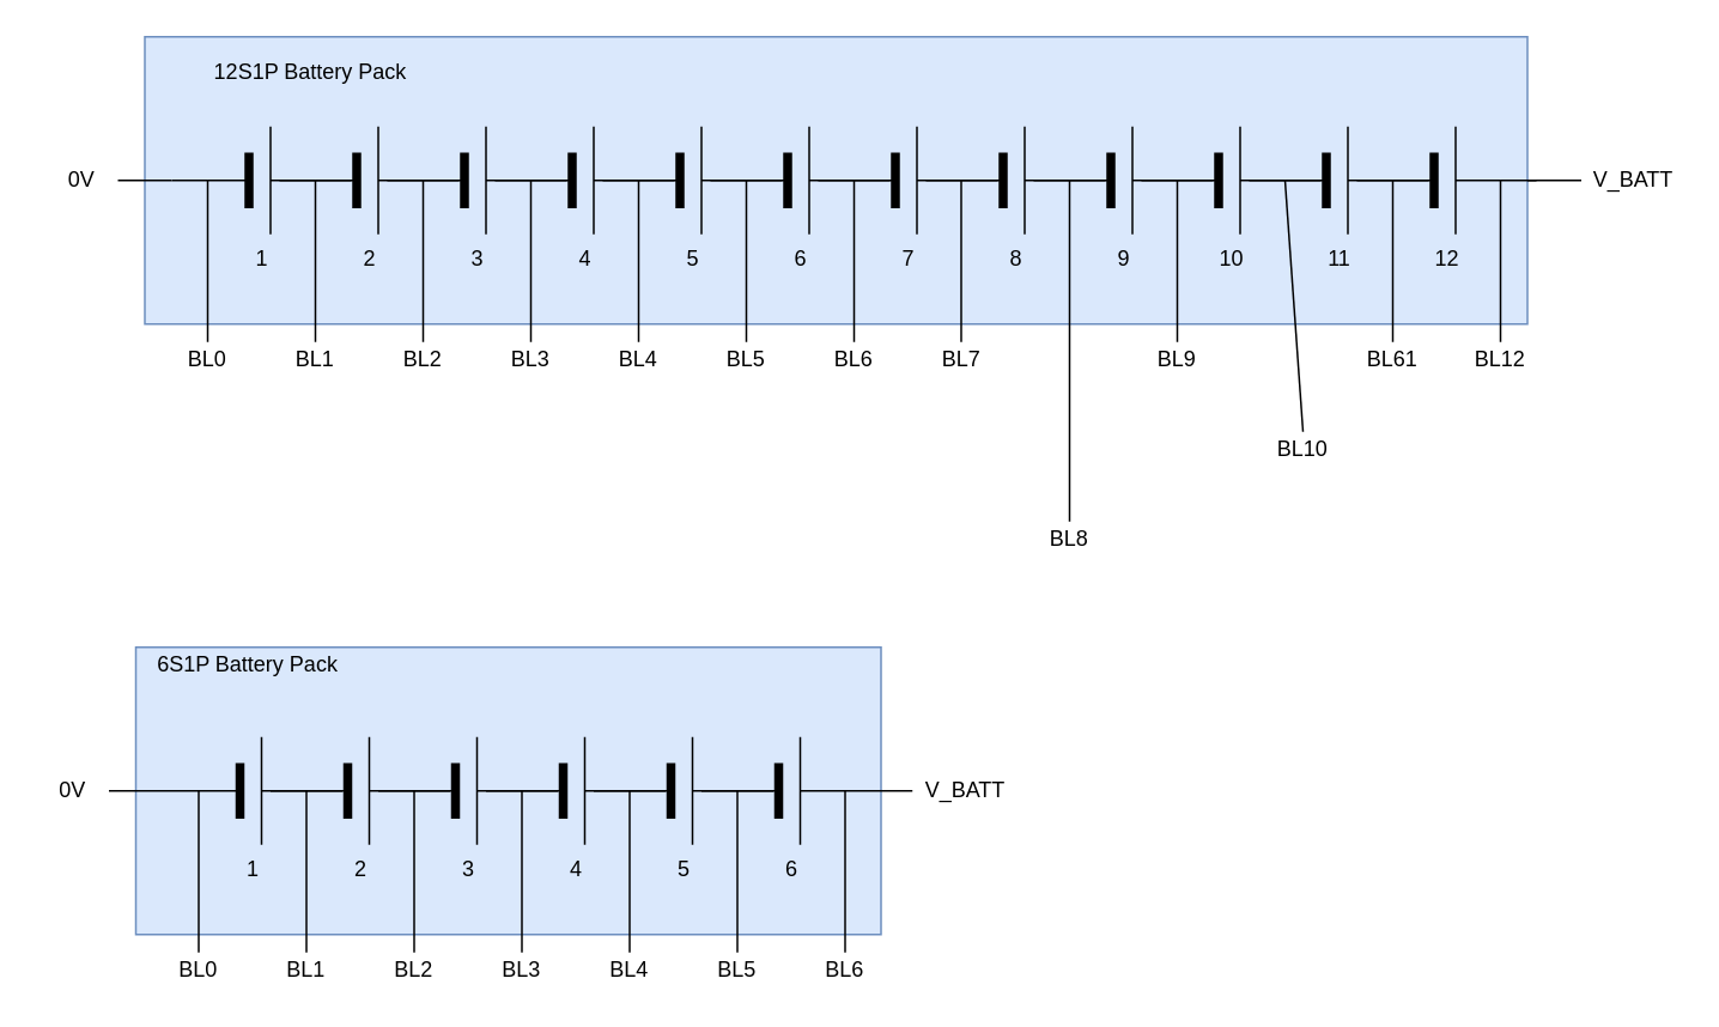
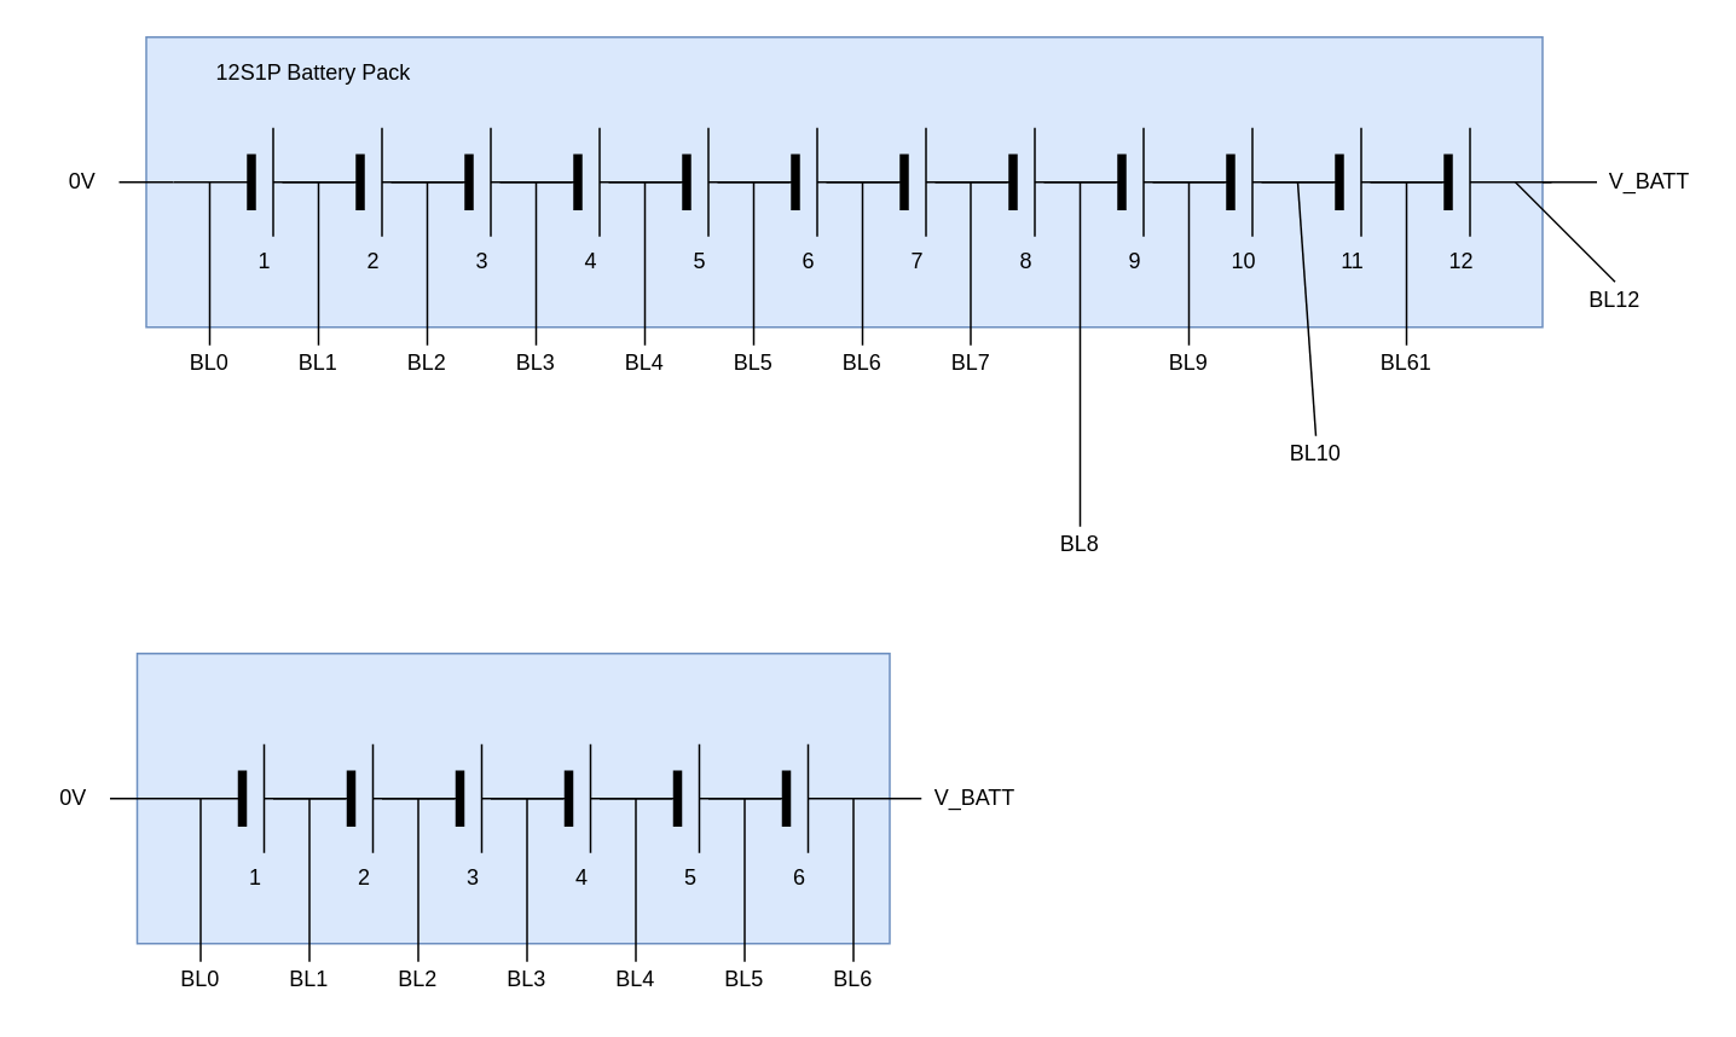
  <mxCell id="0" />
  <mxCell id="1" parent="0" />
  <mxCell id="2" value="" style="rounded=0;whiteSpace=wrap;html=1;fillColor=#dae8fc;strokeColor=#6c8ebf;" parent="1" vertex="1"><mxGeometry x="80" y="20" width="770" height="160" as="geometry" /></mxCell>
  <mxCell id="3" value="1" style="verticalLabelPosition=bottom;shadow=0;dashed=0;align=center;fillColor=#000000;html=1;verticalAlign=top;strokeWidth=1;shape=mxgraph.electrical.miscellaneous.monocell_battery;" parent="1" vertex="1"><mxGeometry x="95" y="70" width="100" height="60" as="geometry" /></mxCell>
  <mxCell id="4" value="2" style="verticalLabelPosition=bottom;shadow=0;dashed=0;align=center;fillColor=#000000;html=1;verticalAlign=top;strokeWidth=1;shape=mxgraph.electrical.miscellaneous.monocell_battery;" parent="1" vertex="1"><mxGeometry x="155" y="70" width="100" height="60" as="geometry" /></mxCell>
  <mxCell id="5" value="3" style="verticalLabelPosition=bottom;shadow=0;dashed=0;align=center;fillColor=#000000;html=1;verticalAlign=top;strokeWidth=1;shape=mxgraph.electrical.miscellaneous.monocell_battery;" parent="1" vertex="1"><mxGeometry x="215" y="70" width="100" height="60" as="geometry" /></mxCell>
  <mxCell id="6" value="4" style="verticalLabelPosition=bottom;shadow=0;dashed=0;align=center;fillColor=#000000;html=1;verticalAlign=top;strokeWidth=1;shape=mxgraph.electrical.miscellaneous.monocell_battery;" parent="1" vertex="1"><mxGeometry x="275" y="70" width="100" height="60" as="geometry" /></mxCell>
  <mxCell id="7" value="5" style="verticalLabelPosition=bottom;shadow=0;dashed=0;align=center;fillColor=#000000;html=1;verticalAlign=top;strokeWidth=1;shape=mxgraph.electrical.miscellaneous.monocell_battery;" parent="1" vertex="1"><mxGeometry x="335" y="70" width="100" height="60" as="geometry" /></mxCell>
  <mxCell id="8" value="6" style="verticalLabelPosition=bottom;shadow=0;dashed=0;align=center;fillColor=#000000;html=1;verticalAlign=top;strokeWidth=1;shape=mxgraph.electrical.miscellaneous.monocell_battery;" parent="1" vertex="1"><mxGeometry x="395" y="70" width="100" height="60" as="geometry" /></mxCell>
  <mxCell id="9" value="7" style="verticalLabelPosition=bottom;shadow=0;dashed=0;align=center;fillColor=#000000;html=1;verticalAlign=top;strokeWidth=1;shape=mxgraph.electrical.miscellaneous.monocell_battery;" parent="1" vertex="1"><mxGeometry x="455" y="70" width="100" height="60" as="geometry" /></mxCell>
  <mxCell id="10" value="8" style="verticalLabelPosition=bottom;shadow=0;dashed=0;align=center;fillColor=#000000;html=1;verticalAlign=top;strokeWidth=1;shape=mxgraph.electrical.miscellaneous.monocell_battery;" parent="1" vertex="1"><mxGeometry x="515" y="70" width="100" height="60" as="geometry" /></mxCell>
  <mxCell id="11" value="9" style="verticalLabelPosition=bottom;shadow=0;dashed=0;align=center;fillColor=#000000;html=1;verticalAlign=top;strokeWidth=1;shape=mxgraph.electrical.miscellaneous.monocell_battery;" parent="1" vertex="1"><mxGeometry x="575" y="70" width="100" height="60" as="geometry" /></mxCell>
  <mxCell id="12" value="10" style="verticalLabelPosition=bottom;shadow=0;dashed=0;align=center;fillColor=#000000;html=1;verticalAlign=top;strokeWidth=1;shape=mxgraph.electrical.miscellaneous.monocell_battery;" parent="1" vertex="1"><mxGeometry x="635" y="70" width="100" height="60" as="geometry" /></mxCell>
  <mxCell id="13" value="11" style="verticalLabelPosition=bottom;shadow=0;dashed=0;align=center;fillColor=#000000;html=1;verticalAlign=top;strokeWidth=1;shape=mxgraph.electrical.miscellaneous.monocell_battery;" parent="1" vertex="1"><mxGeometry x="695" y="70" width="100" height="60" as="geometry" /></mxCell>
  <mxCell id="14" value="" style="endArrow=none;html=1;entryX=0;entryY=0.5;entryDx=0;entryDy=0;entryPerimeter=0;exitX=1;exitY=0.5;exitDx=0;exitDy=0;" parent="1" source="15" edge="1"><mxGeometry width="50" height="50" relative="1" as="geometry"><mxPoint x="95" y="160" as="sourcePoint" /><mxPoint x="95" y="100" as="targetPoint" /></mxGeometry></mxCell>
  <mxCell id="15" value="0V" style="text;html=1;strokeColor=none;fillColor=none;align=center;verticalAlign=middle;whiteSpace=wrap;rounded=0;" parent="1" vertex="1"><mxGeometry x="25" y="90" width="40" height="20" as="geometry" /></mxCell>
  <mxCell id="16" value="&amp;nbsp;V_BATT" style="text;html=1;strokeColor=none;fillColor=none;align=center;verticalAlign=middle;whiteSpace=wrap;rounded=0;" parent="1" vertex="1"><mxGeometry x="880" y="90" width="55" height="20" as="geometry" /></mxCell>
  <mxCell id="17" value="" style="endArrow=none;html=1;exitX=0.5;exitY=0;exitDx=0;exitDy=0;" parent="1" source="18" edge="1"><mxGeometry width="50" height="50" relative="1" as="geometry"><mxPoint x="115" y="180" as="sourcePoint" /><mxPoint x="115" y="100" as="targetPoint" /></mxGeometry></mxCell>
  <mxCell id="18" value="BL0" style="text;html=1;strokeColor=none;fillColor=none;align=center;verticalAlign=middle;whiteSpace=wrap;rounded=0;" parent="1" vertex="1"><mxGeometry x="95" y="190" width="40" height="20" as="geometry" /></mxCell>
  <mxCell id="19" value="" style="endArrow=none;html=1;exitX=0.5;exitY=0;exitDx=0;exitDy=0;" parent="1" source="20" edge="1"><mxGeometry width="50" height="50" relative="1" as="geometry"><mxPoint x="175" y="180" as="sourcePoint" /><mxPoint x="175" y="100" as="targetPoint" /></mxGeometry></mxCell>
  <mxCell id="20" value="BL1" style="text;html=1;strokeColor=none;fillColor=none;align=center;verticalAlign=middle;whiteSpace=wrap;rounded=0;" parent="1" vertex="1"><mxGeometry x="155" y="190" width="40" height="20" as="geometry" /></mxCell>
  <mxCell id="21" value="" style="endArrow=none;html=1;exitX=0.5;exitY=0;exitDx=0;exitDy=0;" parent="1" source="22" edge="1"><mxGeometry width="50" height="50" relative="1" as="geometry"><mxPoint x="235" y="180" as="sourcePoint" /><mxPoint x="235" y="100" as="targetPoint" /></mxGeometry></mxCell>
  <mxCell id="22" value="BL2" style="text;html=1;strokeColor=none;fillColor=none;align=center;verticalAlign=middle;whiteSpace=wrap;rounded=0;" parent="1" vertex="1"><mxGeometry x="215" y="190" width="40" height="20" as="geometry" /></mxCell>
  <mxCell id="23" value="" style="endArrow=none;html=1;exitX=0.5;exitY=0;exitDx=0;exitDy=0;" parent="1" source="24" edge="1"><mxGeometry width="50" height="50" relative="1" as="geometry"><mxPoint x="295" y="180" as="sourcePoint" /><mxPoint x="295" y="100" as="targetPoint" /></mxGeometry></mxCell>
  <mxCell id="24" value="BL3" style="text;html=1;strokeColor=none;fillColor=none;align=center;verticalAlign=middle;whiteSpace=wrap;rounded=0;" parent="1" vertex="1"><mxGeometry x="275" y="190" width="40" height="20" as="geometry" /></mxCell>
  <mxCell id="25" value="" style="endArrow=none;html=1;exitX=0.5;exitY=0;exitDx=0;exitDy=0;" parent="1" source="26" edge="1"><mxGeometry width="50" height="50" relative="1" as="geometry"><mxPoint x="355" y="180" as="sourcePoint" /><mxPoint x="355" y="100" as="targetPoint" /></mxGeometry></mxCell>
  <mxCell id="26" value="BL4" style="text;html=1;strokeColor=none;fillColor=none;align=center;verticalAlign=middle;whiteSpace=wrap;rounded=0;" parent="1" vertex="1"><mxGeometry x="335" y="190" width="40" height="20" as="geometry" /></mxCell>
  <mxCell id="27" value="" style="endArrow=none;html=1;exitX=0.5;exitY=0;exitDx=0;exitDy=0;" parent="1" source="28" edge="1"><mxGeometry width="50" height="50" relative="1" as="geometry"><mxPoint x="415" y="180" as="sourcePoint" /><mxPoint x="415" y="100" as="targetPoint" /></mxGeometry></mxCell>
  <mxCell id="28" value="BL5" style="text;html=1;strokeColor=none;fillColor=none;align=center;verticalAlign=middle;whiteSpace=wrap;rounded=0;" parent="1" vertex="1"><mxGeometry x="395" y="190" width="40" height="20" as="geometry" /></mxCell>
  <mxCell id="29" value="" style="endArrow=none;html=1;exitX=0.5;exitY=0;exitDx=0;exitDy=0;" parent="1" source="30" edge="1"><mxGeometry width="50" height="50" relative="1" as="geometry"><mxPoint x="475" y="180" as="sourcePoint" /><mxPoint x="475" y="100" as="targetPoint" /></mxGeometry></mxCell>
  <mxCell id="30" value="BL6" style="text;html=1;strokeColor=none;fillColor=none;align=center;verticalAlign=middle;whiteSpace=wrap;rounded=0;" parent="1" vertex="1"><mxGeometry x="455" y="190" width="40" height="20" as="geometry" /></mxCell>
  <mxCell id="31" value="BL7" style="text;html=1;strokeColor=none;fillColor=none;align=center;verticalAlign=middle;whiteSpace=wrap;rounded=0;" parent="1" vertex="1"><mxGeometry x="515" y="190" width="40" height="20" as="geometry" /></mxCell>
  <mxCell id="32" value="" style="endArrow=none;html=1;exitX=0.5;exitY=0;exitDx=0;exitDy=0;" parent="1" source="33" edge="1"><mxGeometry width="50" height="50" relative="1" as="geometry"><mxPoint x="595" y="180" as="sourcePoint" /><mxPoint x="595" y="100" as="targetPoint" /></mxGeometry></mxCell>
  <mxCell id="33" value="BL8" style="text;html=1;strokeColor=none;fillColor=none;align=center;verticalAlign=middle;whiteSpace=wrap;rounded=0;" parent="1" vertex="1"><mxGeometry x="575" y="290" width="40" height="20" as="geometry" /></mxCell>
  <mxCell id="34" value="" style="endArrow=none;html=1;exitX=0.5;exitY=0;exitDx=0;exitDy=0;" parent="1" source="35" edge="1"><mxGeometry width="50" height="50" relative="1" as="geometry"><mxPoint x="655" y="180" as="sourcePoint" /><mxPoint x="655" y="100" as="targetPoint" /></mxGeometry></mxCell>
  <mxCell id="35" value="BL9" style="text;html=1;strokeColor=none;fillColor=none;align=center;verticalAlign=middle;whiteSpace=wrap;rounded=0;" parent="1" vertex="1"><mxGeometry x="635" y="190" width="40" height="20" as="geometry" /></mxCell>
  <mxCell id="36" value="" style="endArrow=none;html=1;exitX=0.5;exitY=0;exitDx=0;exitDy=0;" parent="1" source="37" edge="1"><mxGeometry width="50" height="50" relative="1" as="geometry"><mxPoint x="715" y="180" as="sourcePoint" /><mxPoint x="715" y="100" as="targetPoint" /></mxGeometry></mxCell>
  <mxCell id="37" value="BL10" style="text;html=1;strokeColor=none;fillColor=none;align=center;verticalAlign=middle;whiteSpace=wrap;rounded=0;" parent="1" vertex="1"><mxGeometry x="705" y="240" width="40" height="20" as="geometry" /></mxCell>
  <mxCell id="38" value="" style="endArrow=none;html=1;exitX=0.5;exitY=0;exitDx=0;exitDy=0;" parent="1" source="39" edge="1"><mxGeometry width="50" height="50" relative="1" as="geometry"><mxPoint x="775" y="180" as="sourcePoint" /><mxPoint x="775" y="100" as="targetPoint" /></mxGeometry></mxCell>
  <mxCell id="39" value="BL61" style="text;html=1;strokeColor=none;fillColor=none;align=center;verticalAlign=middle;whiteSpace=wrap;rounded=0;" parent="1" vertex="1"><mxGeometry x="755" y="190" width="40" height="20" as="geometry" /></mxCell>
  <mxCell id="40" value="12S1P Battery Pack" style="text;html=1;strokeColor=none;fillColor=none;align=center;verticalAlign=middle;whiteSpace=wrap;rounded=0;" parent="1" vertex="1"><mxGeometry x="110" y="30" width="125" height="20" as="geometry" /></mxCell>
  <mxCell id="41" value="12" style="verticalLabelPosition=bottom;shadow=0;dashed=0;align=center;fillColor=#000000;html=1;verticalAlign=top;strokeWidth=1;shape=mxgraph.electrical.miscellaneous.monocell_battery;" parent="1" vertex="1"><mxGeometry x="755" y="70" width="100" height="60" as="geometry" /></mxCell>
  <mxCell id="42" value="" style="endArrow=none;html=1;exitX=0.5;exitY=0;exitDx=0;exitDy=0;" parent="1" source="43" edge="1"><mxGeometry width="50" height="50" relative="1" as="geometry"><mxPoint x="835" y="180" as="sourcePoint" /><mxPoint x="835" y="100" as="targetPoint" /></mxGeometry></mxCell>
- <mxCell id="43" value="BL12" style="text;html=1;strokeColor=none;fillColor=none;align=center;verticalAlign=middle;whiteSpace=wrap;rounded=0;" parent="1" vertex="1"><mxGeometry x="815" y="190" width="40" height="20" as="geometry" /></mxCell>
+ <mxCell id="43" value="BL12" style="text;html=1;strokeColor=none;fillColor=none;align=center;verticalAlign=middle;whiteSpace=wrap;rounded=0;" parent="1" vertex="1"><mxGeometry x="870" y="155" width="40" height="20" as="geometry" /></mxCell>
  <mxCell id="44" value="" style="endArrow=none;html=1;exitX=0.5;exitY=0;exitDx=0;exitDy=0;" parent="1" edge="1"><mxGeometry width="50" height="50" relative="1" as="geometry"><mxPoint x="534.66" y="190" as="sourcePoint" /><mxPoint x="534.66" y="100" as="targetPoint" /></mxGeometry></mxCell>
  <mxCell id="45" value="" style="endArrow=none;html=1;exitX=1;exitY=0.5;exitDx=0;exitDy=0;entryX=0;entryY=0.5;entryDx=0;entryDy=0;" parent="1" source="2" target="16" edge="1"><mxGeometry width="50" height="50" relative="1" as="geometry"><mxPoint x="410" y="280" as="sourcePoint" /><mxPoint x="460" y="230" as="targetPoint" /></mxGeometry></mxCell>
  <mxCell id="46" value="" style="rounded=0;whiteSpace=wrap;html=1;fillColor=#dae8fc;strokeColor=#6c8ebf;" vertex="1" parent="1"><mxGeometry x="75" y="360" width="415" height="160" as="geometry" /></mxCell>
  <mxCell id="47" value="1" style="verticalLabelPosition=bottom;shadow=0;dashed=0;align=center;fillColor=#000000;html=1;verticalAlign=top;strokeWidth=1;shape=mxgraph.electrical.miscellaneous.monocell_battery;" vertex="1" parent="1"><mxGeometry x="90" y="410" width="100" height="60" as="geometry" /></mxCell>
  <mxCell id="48" value="2" style="verticalLabelPosition=bottom;shadow=0;dashed=0;align=center;fillColor=#000000;html=1;verticalAlign=top;strokeWidth=1;shape=mxgraph.electrical.miscellaneous.monocell_battery;" vertex="1" parent="1"><mxGeometry x="150" y="410" width="100" height="60" as="geometry" /></mxCell>
  <mxCell id="49" value="3" style="verticalLabelPosition=bottom;shadow=0;dashed=0;align=center;fillColor=#000000;html=1;verticalAlign=top;strokeWidth=1;shape=mxgraph.electrical.miscellaneous.monocell_battery;" vertex="1" parent="1"><mxGeometry x="210" y="410" width="100" height="60" as="geometry" /></mxCell>
  <mxCell id="50" value="4" style="verticalLabelPosition=bottom;shadow=0;dashed=0;align=center;fillColor=#000000;html=1;verticalAlign=top;strokeWidth=1;shape=mxgraph.electrical.miscellaneous.monocell_battery;" vertex="1" parent="1"><mxGeometry x="270" y="410" width="100" height="60" as="geometry" /></mxCell>
  <mxCell id="51" value="5" style="verticalLabelPosition=bottom;shadow=0;dashed=0;align=center;fillColor=#000000;html=1;verticalAlign=top;strokeWidth=1;shape=mxgraph.electrical.miscellaneous.monocell_battery;" vertex="1" parent="1"><mxGeometry x="330" y="410" width="100" height="60" as="geometry" /></mxCell>
  <mxCell id="52" value="6" style="verticalLabelPosition=bottom;shadow=0;dashed=0;align=center;fillColor=#000000;html=1;verticalAlign=top;strokeWidth=1;shape=mxgraph.electrical.miscellaneous.monocell_battery;" vertex="1" parent="1"><mxGeometry x="390" y="410" width="100" height="60" as="geometry" /></mxCell>
  <mxCell id="53" value="" style="endArrow=none;html=1;entryX=0;entryY=0.5;entryDx=0;entryDy=0;entryPerimeter=0;exitX=1;exitY=0.5;exitDx=0;exitDy=0;" edge="1" parent="1" source="54"><mxGeometry width="50" height="50" relative="1" as="geometry"><mxPoint x="90" y="500" as="sourcePoint" /><mxPoint x="90" y="440" as="targetPoint" /></mxGeometry></mxCell>
  <mxCell id="54" value="0V" style="text;html=1;strokeColor=none;fillColor=none;align=center;verticalAlign=middle;whiteSpace=wrap;rounded=0;" vertex="1" parent="1"><mxGeometry x="20" y="430" width="40" height="20" as="geometry" /></mxCell>
  <mxCell id="55" value="&amp;nbsp;V_BATT" style="text;html=1;strokeColor=none;fillColor=none;align=center;verticalAlign=middle;whiteSpace=wrap;rounded=0;" vertex="1" parent="1"><mxGeometry x="507.5" y="430" width="55" height="20" as="geometry" /></mxCell>
  <mxCell id="56" value="" style="endArrow=none;html=1;exitX=0.5;exitY=0;exitDx=0;exitDy=0;" edge="1" parent="1" source="57"><mxGeometry width="50" height="50" relative="1" as="geometry"><mxPoint x="110" y="520" as="sourcePoint" /><mxPoint x="110" y="440" as="targetPoint" /></mxGeometry></mxCell>
  <mxCell id="57" value="BL0" style="text;html=1;strokeColor=none;fillColor=none;align=center;verticalAlign=middle;whiteSpace=wrap;rounded=0;" vertex="1" parent="1"><mxGeometry x="90" y="530" width="40" height="20" as="geometry" /></mxCell>
  <mxCell id="58" value="" style="endArrow=none;html=1;exitX=0.5;exitY=0;exitDx=0;exitDy=0;" edge="1" parent="1" source="59"><mxGeometry width="50" height="50" relative="1" as="geometry"><mxPoint x="170" y="520" as="sourcePoint" /><mxPoint x="170" y="440" as="targetPoint" /></mxGeometry></mxCell>
  <mxCell id="59" value="BL1" style="text;html=1;strokeColor=none;fillColor=none;align=center;verticalAlign=middle;whiteSpace=wrap;rounded=0;" vertex="1" parent="1"><mxGeometry x="150" y="530" width="40" height="20" as="geometry" /></mxCell>
  <mxCell id="60" value="" style="endArrow=none;html=1;exitX=0.5;exitY=0;exitDx=0;exitDy=0;" edge="1" parent="1" source="61"><mxGeometry width="50" height="50" relative="1" as="geometry"><mxPoint x="230" y="520" as="sourcePoint" /><mxPoint x="230" y="440" as="targetPoint" /></mxGeometry></mxCell>
  <mxCell id="61" value="BL2" style="text;html=1;strokeColor=none;fillColor=none;align=center;verticalAlign=middle;whiteSpace=wrap;rounded=0;" vertex="1" parent="1"><mxGeometry x="210" y="530" width="40" height="20" as="geometry" /></mxCell>
  <mxCell id="62" value="" style="endArrow=none;html=1;exitX=0.5;exitY=0;exitDx=0;exitDy=0;" edge="1" parent="1" source="63"><mxGeometry width="50" height="50" relative="1" as="geometry"><mxPoint x="290" y="520" as="sourcePoint" /><mxPoint x="290" y="440" as="targetPoint" /></mxGeometry></mxCell>
  <mxCell id="63" value="BL3" style="text;html=1;strokeColor=none;fillColor=none;align=center;verticalAlign=middle;whiteSpace=wrap;rounded=0;" vertex="1" parent="1"><mxGeometry x="270" y="530" width="40" height="20" as="geometry" /></mxCell>
  <mxCell id="64" value="" style="endArrow=none;html=1;exitX=0.5;exitY=0;exitDx=0;exitDy=0;" edge="1" parent="1" source="65"><mxGeometry width="50" height="50" relative="1" as="geometry"><mxPoint x="350" y="520" as="sourcePoint" /><mxPoint x="350" y="440" as="targetPoint" /></mxGeometry></mxCell>
  <mxCell id="65" value="BL4" style="text;html=1;strokeColor=none;fillColor=none;align=center;verticalAlign=middle;whiteSpace=wrap;rounded=0;" vertex="1" parent="1"><mxGeometry x="330" y="530" width="40" height="20" as="geometry" /></mxCell>
  <mxCell id="66" value="" style="endArrow=none;html=1;exitX=0.5;exitY=0;exitDx=0;exitDy=0;" edge="1" parent="1" source="67"><mxGeometry width="50" height="50" relative="1" as="geometry"><mxPoint x="410" y="520" as="sourcePoint" /><mxPoint x="410" y="440" as="targetPoint" /></mxGeometry></mxCell>
  <mxCell id="67" value="BL5" style="text;html=1;strokeColor=none;fillColor=none;align=center;verticalAlign=middle;whiteSpace=wrap;rounded=0;" vertex="1" parent="1"><mxGeometry x="390" y="530" width="40" height="20" as="geometry" /></mxCell>
  <mxCell id="68" value="" style="endArrow=none;html=1;exitX=0.5;exitY=0;exitDx=0;exitDy=0;" edge="1" parent="1" source="69"><mxGeometry width="50" height="50" relative="1" as="geometry"><mxPoint x="470" y="520" as="sourcePoint" /><mxPoint x="470" y="440" as="targetPoint" /></mxGeometry></mxCell>
  <mxCell id="69" value="BL6" style="text;html=1;strokeColor=none;fillColor=none;align=center;verticalAlign=middle;whiteSpace=wrap;rounded=0;" vertex="1" parent="1"><mxGeometry x="450" y="530" width="40" height="20" as="geometry" /></mxCell>
- <mxCell id="70" value="6S1P Battery Pack" style="text;html=1;strokeColor=none;fillColor=none;align=center;verticalAlign=middle;whiteSpace=wrap;rounded=0;" vertex="1" parent="1"><mxGeometry x="75" y="360" width="125" height="20" as="geometry" /></mxCell>
  <mxCell id="71" value="" style="endArrow=none;html=1;exitX=1;exitY=0.5;exitDx=0;exitDy=0;entryX=0;entryY=0.5;entryDx=0;entryDy=0;" edge="1" parent="1" source="46" target="55"><mxGeometry width="50" height="50" relative="1" as="geometry"><mxPoint x="405" y="620" as="sourcePoint" /><mxPoint x="455" y="570" as="targetPoint" /></mxGeometry></mxCell>
